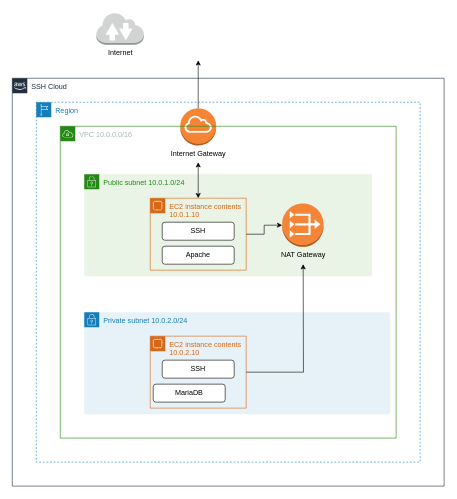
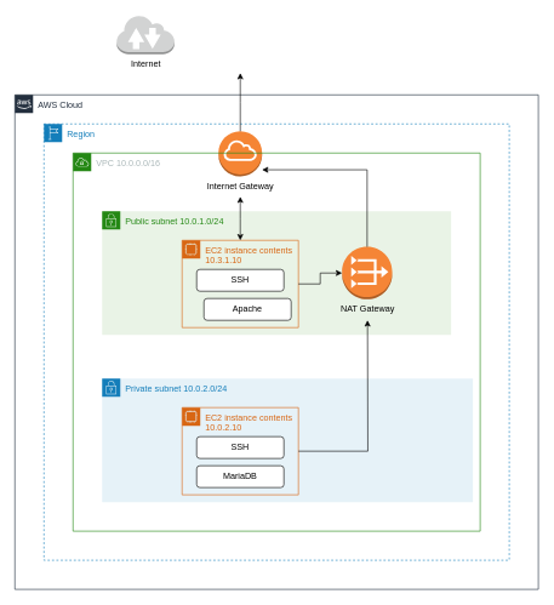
  <mxCell id="0" />
  <mxCell id="1" parent="0" />
- <mxCell id="2" value="SSH Cloud" style="points=[[0,0],[0.25,0],[0.5,0],[0.75,0],[1,0],[1,0.25],[1,0.5],[1,0.75],[1,1],[0.75,1],[0.5,1],[0.25,1],[0,1],[0,0.75],[0,0.5],[0,0.25]];outlineConnect=0;gradientColor=none;html=1;whiteSpace=wrap;fontSize=12;fontStyle=0;container=1;pointerEvents=0;collapsible=0;recursiveResize=0;shape=mxgraph.aws4.group;grIcon=mxgraph.aws4.group_aws_cloud_alt;strokeColor=#232F3E;fillColor=none;verticalAlign=top;align=left;spacingLeft=30;fontColor=#232F3E;dashed=0;" vertex="1" parent="1"><mxGeometry x="20" y="130" width="720" height="680" as="geometry" /></mxCell>
+ <mxCell id="2" value="AWS Cloud" style="points=[[0,0],[0.25,0],[0.5,0],[0.75,0],[1,0],[1,0.25],[1,0.5],[1,0.75],[1,1],[0.75,1],[0.5,1],[0.25,1],[0,1],[0,0.75],[0,0.5],[0,0.25]];outlineConnect=0;gradientColor=none;html=1;whiteSpace=wrap;fontSize=12;fontStyle=0;container=1;pointerEvents=0;collapsible=0;recursiveResize=0;shape=mxgraph.aws4.group;grIcon=mxgraph.aws4.group_aws_cloud_alt;strokeColor=#232F3E;fillColor=none;verticalAlign=top;align=left;spacingLeft=30;fontColor=#232F3E;dashed=0;" vertex="1" parent="1"><mxGeometry x="20" y="130" width="720" height="680" as="geometry" /></mxCell>
  <mxCell id="3" value="Region" style="points=[[0,0],[0.25,0],[0.5,0],[0.75,0],[1,0],[1,0.25],[1,0.5],[1,0.75],[1,1],[0.75,1],[0.5,1],[0.25,1],[0,1],[0,0.75],[0,0.5],[0,0.25]];outlineConnect=0;gradientColor=none;html=1;whiteSpace=wrap;fontSize=12;fontStyle=0;container=1;pointerEvents=0;collapsible=0;recursiveResize=0;shape=mxgraph.aws4.group;grIcon=mxgraph.aws4.group_region;strokeColor=#147EBA;fillColor=none;verticalAlign=top;align=left;spacingLeft=30;fontColor=#147EBA;dashed=1;" vertex="1" parent="1"><mxGeometry x="60" y="170" width="640" height="600" as="geometry" /></mxCell>
  <mxCell id="4" value="Internet Gateway" style="outlineConnect=0;dashed=0;verticalLabelPosition=bottom;verticalAlign=top;align=center;html=1;shape=mxgraph.aws3.internet_gateway;fillColor=#F58534;gradientColor=none;" vertex="1" parent="3"><mxGeometry x="240" y="10" width="60" height="62" as="geometry" /></mxCell>
  <mxCell id="5" value="VPC 10.0.0.0/16" style="points=[[0,0],[0.25,0],[0.5,0],[0.75,0],[1,0],[1,0.25],[1,0.5],[1,0.75],[1,1],[0.75,1],[0.5,1],[0.25,1],[0,1],[0,0.75],[0,0.5],[0,0.25]];outlineConnect=0;gradientColor=none;html=1;whiteSpace=wrap;fontSize=12;fontStyle=0;container=0;pointerEvents=0;collapsible=0;recursiveResize=0;shape=mxgraph.aws4.group;grIcon=mxgraph.aws4.group_vpc;strokeColor=#248814;fillColor=none;verticalAlign=top;align=left;spacingLeft=30;fontColor=#AAB7B8;dashed=0;" vertex="1" parent="1"><mxGeometry x="100" y="210" width="560" height="520" as="geometry" /></mxCell>
  <mxCell id="6" value="Public subnet 10.0.1.0/24" style="points=[[0,0],[0.25,0],[0.5,0],[0.75,0],[1,0],[1,0.25],[1,0.5],[1,0.75],[1,1],[0.75,1],[0.5,1],[0.25,1],[0,1],[0,0.75],[0,0.5],[0,0.25]];outlineConnect=0;gradientColor=none;html=1;whiteSpace=wrap;fontSize=12;fontStyle=0;container=1;pointerEvents=0;collapsible=0;recursiveResize=0;shape=mxgraph.aws4.group;grIcon=mxgraph.aws4.group_security_group;grStroke=0;strokeColor=#248814;fillColor=#E9F3E6;verticalAlign=top;align=left;spacingLeft=30;fontColor=#248814;dashed=0;" vertex="1" parent="1"><mxGeometry x="140" y="290" width="480" height="170" as="geometry" /></mxCell>
- <mxCell id="7" value="EC2 instance contents&amp;nbsp;&lt;br&gt;10.0.1.10" style="points=[[0,0],[0.25,0],[0.5,0],[0.75,0],[1,0],[1,0.25],[1,0.5],[1,0.75],[1,1],[0.75,1],[0.5,1],[0.25,1],[0,1],[0,0.75],[0,0.5],[0,0.25]];outlineConnect=0;gradientColor=none;html=1;whiteSpace=wrap;fontSize=12;fontStyle=0;container=1;pointerEvents=0;collapsible=0;recursiveResize=0;shape=mxgraph.aws4.group;grIcon=mxgraph.aws4.group_ec2_instance_contents;strokeColor=#D86613;fillColor=none;verticalAlign=top;align=left;spacingLeft=30;fontColor=#D86613;dashed=0;" vertex="1" parent="6"><mxGeometry x="110" y="40" width="160" height="120" as="geometry" /></mxCell>
+ <mxCell id="7" value="EC2 instance contents&amp;nbsp;&lt;br&gt;10.3.1.10" style="points=[[0,0],[0.25,0],[0.5,0],[0.75,0],[1,0],[1,0.25],[1,0.5],[1,0.75],[1,1],[0.75,1],[0.5,1],[0.25,1],[0,1],[0,0.75],[0,0.5],[0,0.25]];outlineConnect=0;gradientColor=none;html=1;whiteSpace=wrap;fontSize=12;fontStyle=0;container=1;pointerEvents=0;collapsible=0;recursiveResize=0;shape=mxgraph.aws4.group;grIcon=mxgraph.aws4.group_ec2_instance_contents;strokeColor=#D86613;fillColor=none;verticalAlign=top;align=left;spacingLeft=30;fontColor=#D86613;dashed=0;" vertex="1" parent="6"><mxGeometry x="110" y="40" width="160" height="120" as="geometry" /></mxCell>
  <mxCell id="8" value="SSH" style="rounded=1;whiteSpace=wrap;html=1;" vertex="1" parent="7"><mxGeometry x="20" y="40" width="120" height="30" as="geometry" /></mxCell>
- <mxCell id="9" value="Apache" style="rounded=1;whiteSpace=wrap;html=1;" vertex="1" parent="7"><mxGeometry x="20" y="80" width="120" height="30" as="geometry" /></mxCell>
+ <mxCell id="9" value="Apache" style="rounded=1;whiteSpace=wrap;html=1;" vertex="1" parent="7"><mxGeometry x="30" y="80" width="120" height="30" as="geometry" /></mxCell>
  <mxCell id="10" value="NAT Gateway" style="outlineConnect=0;dashed=0;verticalLabelPosition=bottom;verticalAlign=top;align=center;html=1;shape=mxgraph.aws3.vpc_nat_gateway;fillColor=#F58536;gradientColor=none;" vertex="1" parent="6"><mxGeometry x="330" y="49" width="69" height="72" as="geometry" /></mxCell>
  <mxCell id="11" value="Private subnet 10.0.2.0/24" style="points=[[0,0],[0.25,0],[0.5,0],[0.75,0],[1,0],[1,0.25],[1,0.5],[1,0.75],[1,1],[0.75,1],[0.5,1],[0.25,1],[0,1],[0,0.75],[0,0.5],[0,0.25]];outlineConnect=0;gradientColor=none;html=1;whiteSpace=wrap;fontSize=12;fontStyle=0;container=1;pointerEvents=0;collapsible=0;recursiveResize=0;shape=mxgraph.aws4.group;grIcon=mxgraph.aws4.group_security_group;grStroke=0;strokeColor=#147EBA;fillColor=#E6F2F8;verticalAlign=top;align=left;spacingLeft=30;fontColor=#147EBA;dashed=0;" vertex="1" parent="1"><mxGeometry x="140" y="520" width="510" height="170" as="geometry" /></mxCell>
  <mxCell id="12" value="EC2 instance contents 10.0.2.10" style="points=[[0,0],[0.25,0],[0.5,0],[0.75,0],[1,0],[1,0.25],[1,0.5],[1,0.75],[1,1],[0.75,1],[0.5,1],[0.25,1],[0,1],[0,0.75],[0,0.5],[0,0.25]];outlineConnect=0;gradientColor=none;html=1;whiteSpace=wrap;fontSize=12;fontStyle=0;container=1;pointerEvents=0;collapsible=0;recursiveResize=0;shape=mxgraph.aws4.group;grIcon=mxgraph.aws4.group_ec2_instance_contents;strokeColor=#D86613;fillColor=none;verticalAlign=top;align=left;spacingLeft=30;fontColor=#D86613;dashed=0;" vertex="1" parent="11"><mxGeometry x="110" y="40" width="160" height="120" as="geometry" /></mxCell>
  <mxCell id="13" value="SSH" style="rounded=1;whiteSpace=wrap;html=1;" vertex="1" parent="12"><mxGeometry x="20" y="40" width="120" height="30" as="geometry" /></mxCell>
- <mxCell id="14" value="MariaDB" style="rounded=1;whiteSpace=wrap;html=1;" vertex="1" parent="12"><mxGeometry x="5" y="80" width="120" height="30" as="geometry" /></mxCell>
+ <mxCell id="14" value="MariaDB" style="rounded=1;whiteSpace=wrap;html=1;" vertex="1" parent="12"><mxGeometry x="20" y="80" width="120" height="30" as="geometry" /></mxCell>
  <mxCell id="15" value="" style="edgeStyle=orthogonalEdgeStyle;rounded=0;orthogonalLoop=1;jettySize=auto;html=1;" edge="1" parent="1" source="7" target="10"><mxGeometry relative="1" as="geometry" /></mxCell>
  <mxCell id="16" value="" style="edgeStyle=orthogonalEdgeStyle;rounded=0;orthogonalLoop=1;jettySize=auto;html=1;" edge="1" parent="1" source="12"><mxGeometry relative="1" as="geometry"><mxPoint x="505" y="440" as="targetPoint" /></mxGeometry></mxCell>
  <mxCell id="17" value="" style="edgeStyle=orthogonalEdgeStyle;rounded=0;orthogonalLoop=1;jettySize=auto;html=1;startArrow=classic;startFill=1;" edge="1" parent="1" source="7"><mxGeometry relative="1" as="geometry"><mxPoint x="330" y="270" as="targetPoint" /></mxGeometry></mxCell>
+ <mxCell id="18" value="" style="edgeStyle=orthogonalEdgeStyle;rounded=0;orthogonalLoop=1;jettySize=auto;html=1;" edge="1" parent="1" source="10" target="4"><mxGeometry relative="1" as="geometry"><mxPoint x="380" y="230" as="targetPoint" /><Array as="points"><mxPoint x="505" y="233" /></Array></mxGeometry></mxCell>
  <mxCell id="19" value="Internet" style="outlineConnect=0;dashed=0;verticalLabelPosition=bottom;verticalAlign=top;align=center;html=1;shape=mxgraph.aws3.internet_2;fillColor=#D2D3D3;gradientColor=none;" vertex="1" parent="1"><mxGeometry x="160" y="20" width="79.5" height="54" as="geometry" /></mxCell>
  <mxCell id="20" value="" style="edgeStyle=orthogonalEdgeStyle;rounded=0;orthogonalLoop=1;jettySize=auto;html=1;" edge="1" parent="1" source="4"><mxGeometry relative="1" as="geometry"><mxPoint x="330" y="100" as="targetPoint" /></mxGeometry></mxCell>
